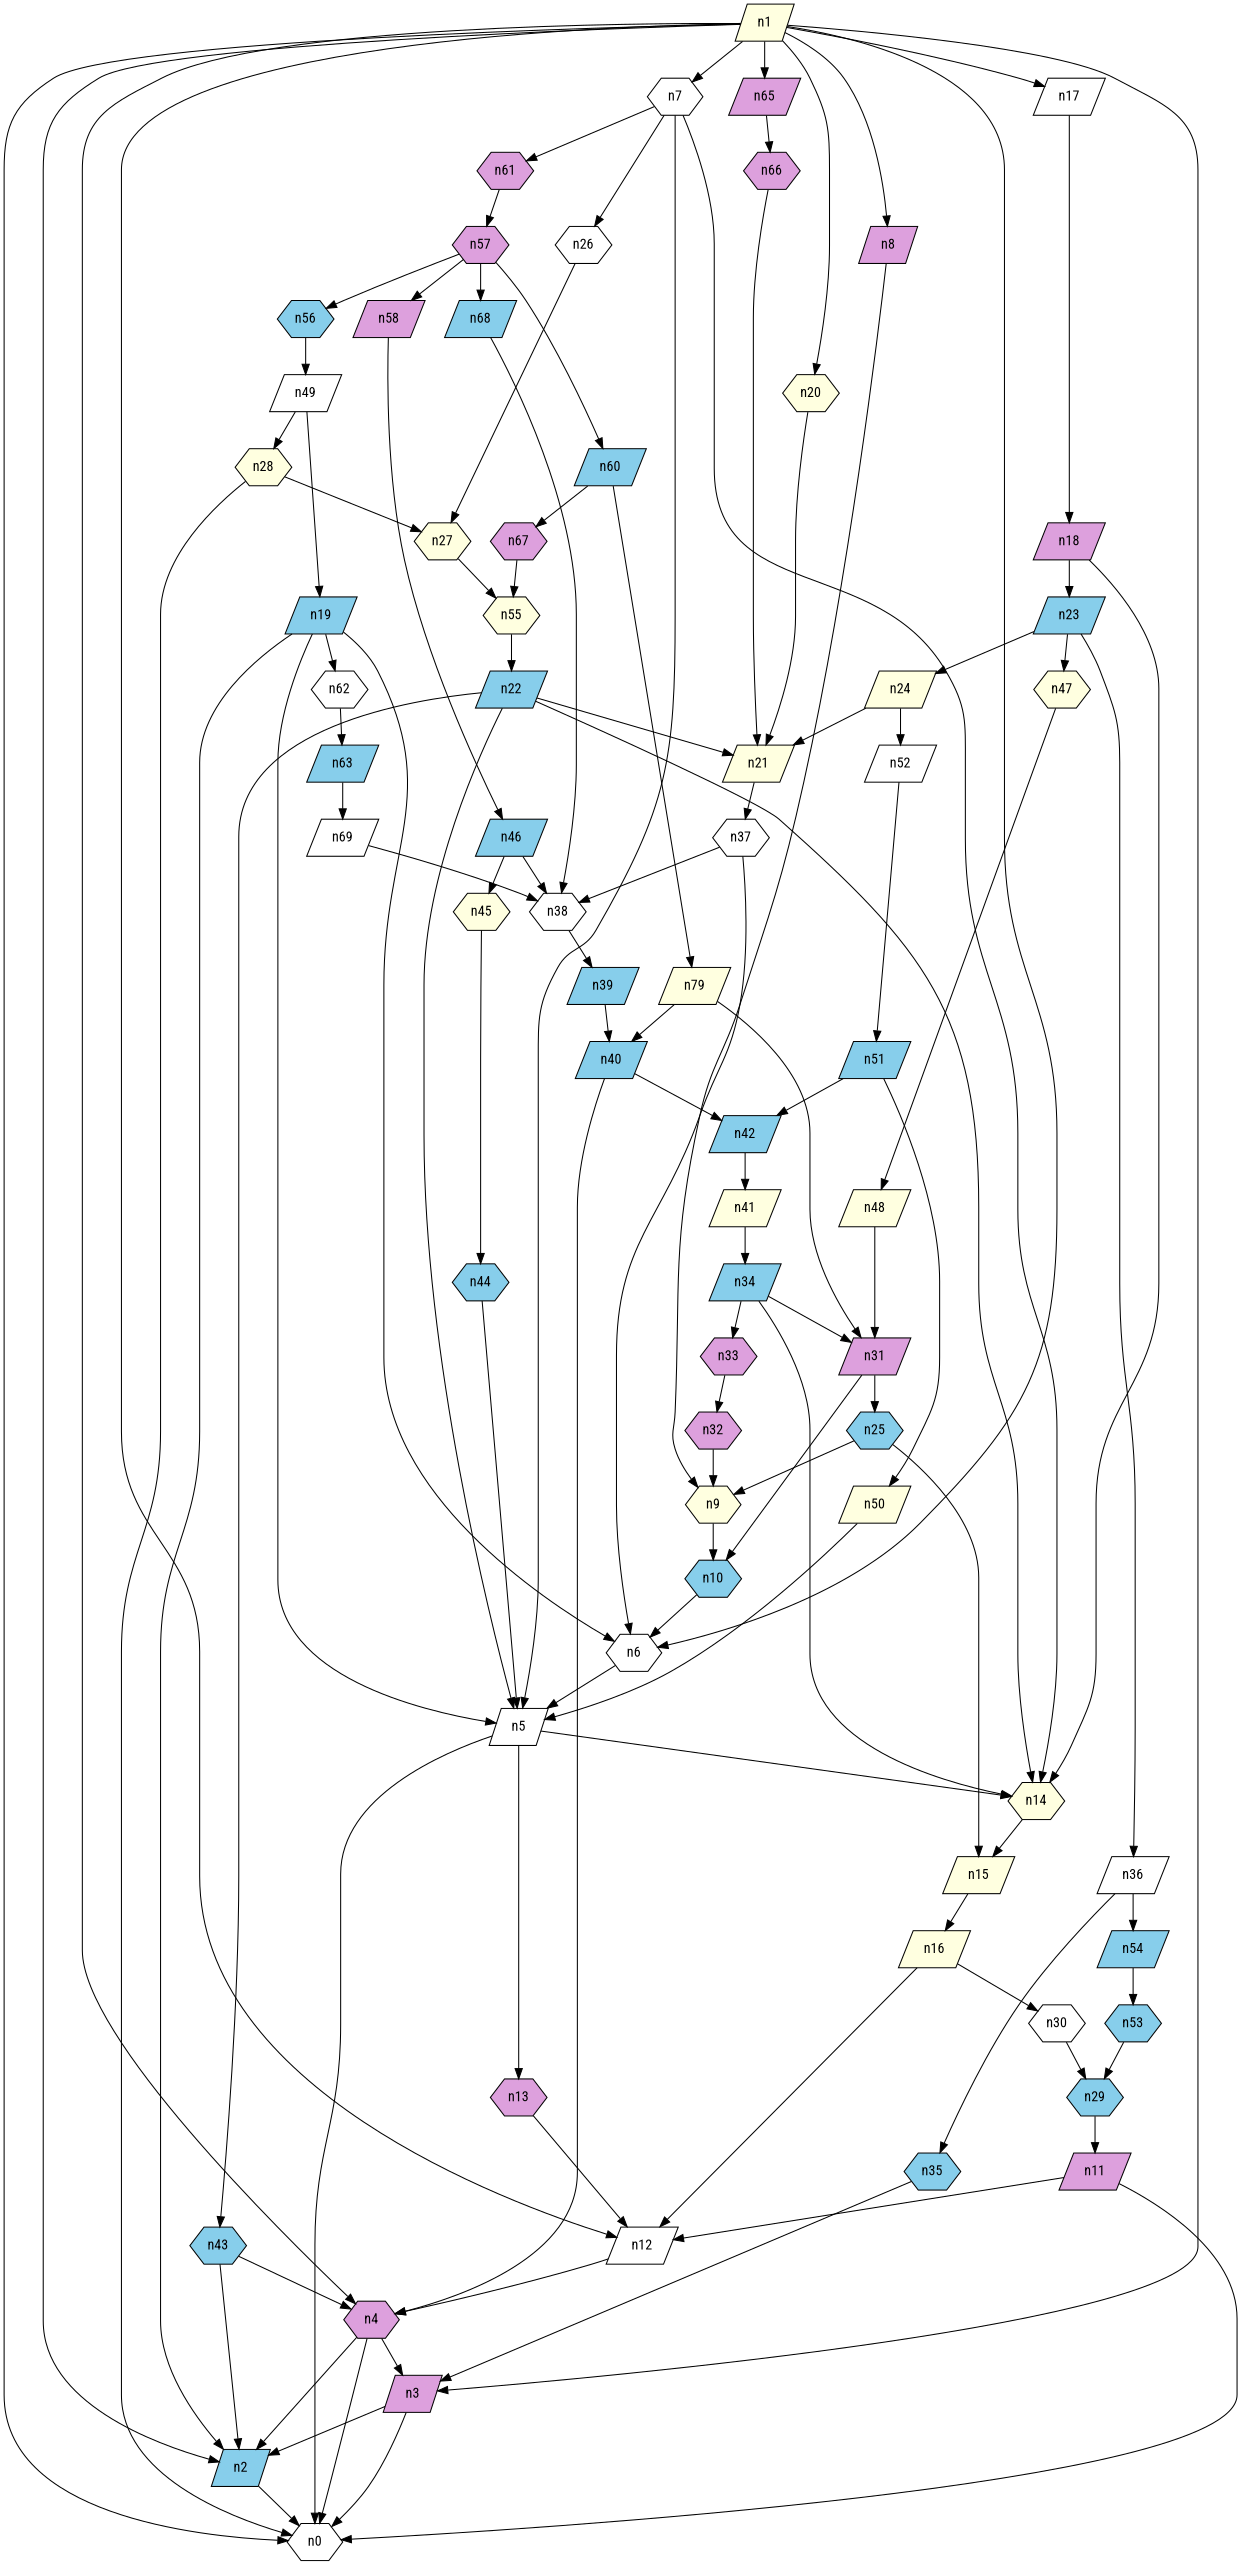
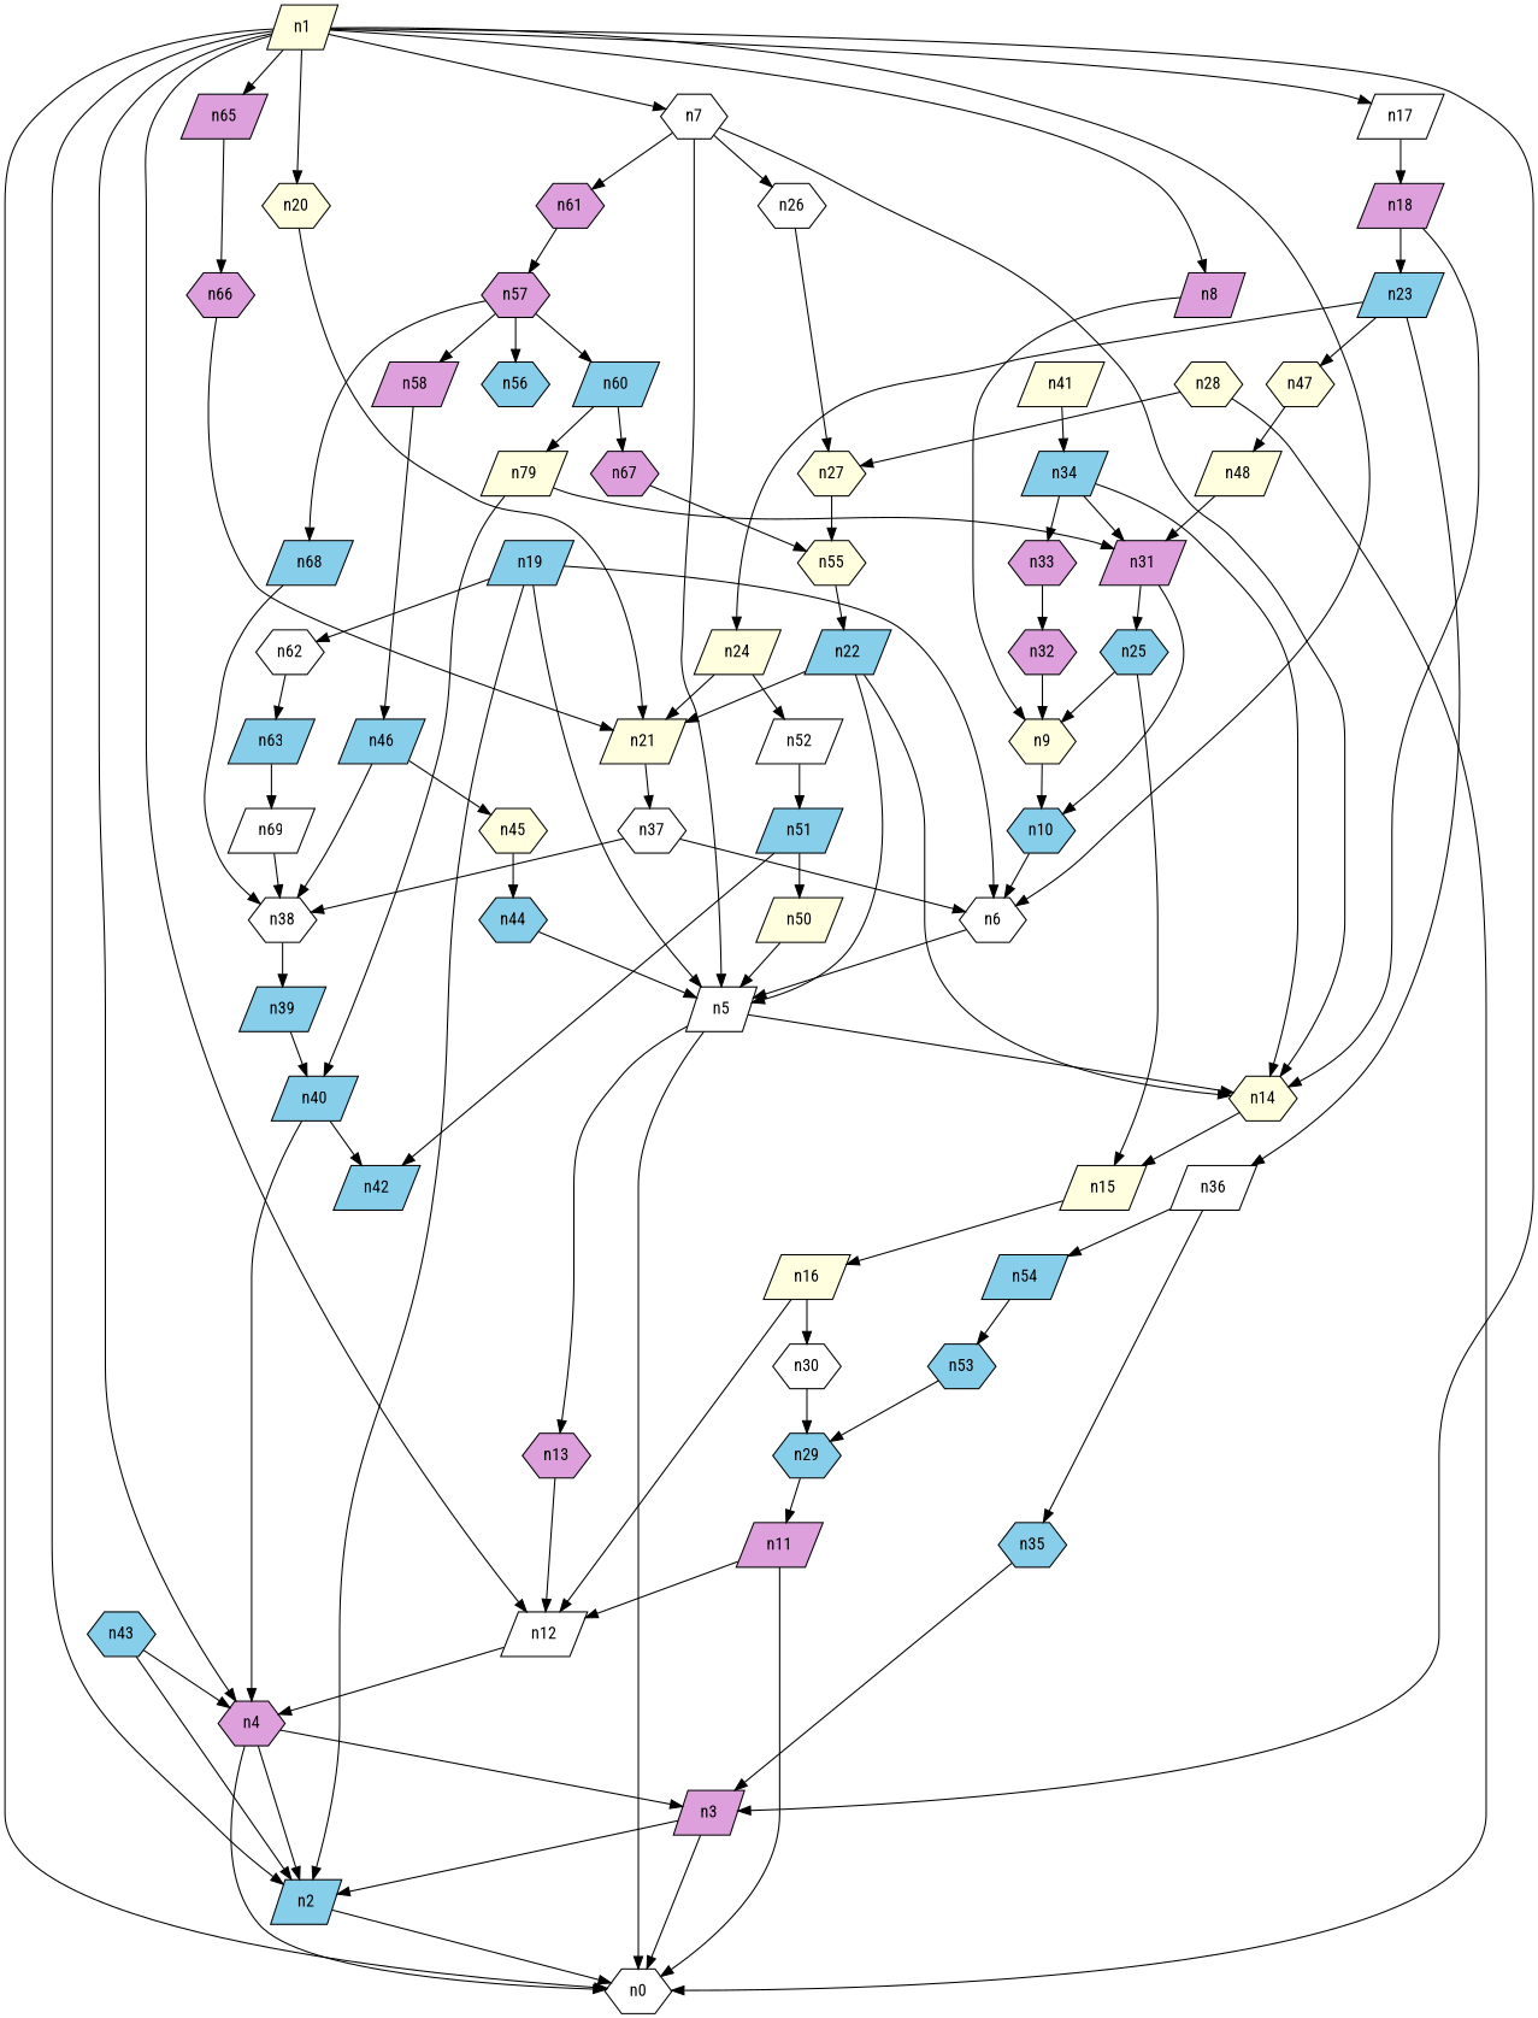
  digraph {
    fontname="Roboto Condensed"
    node [fillcolor=skyblue fontname="Roboto Condensed" shape=parallelogram style=filled]
    edge [fontname="Roboto Condensed"]
    n1 [fillcolor=lightyellow]
    n0 [fillcolor=white shape=hexagon]
    n2
    n3 [fillcolor=plum]
    n4 [fillcolor=plum shape=hexagon]
    n6 [fillcolor=white shape=hexagon]
    n7 [fillcolor=white shape=hexagon]
    n8 [fillcolor=plum]
    n12 [fillcolor=white]
    n17 [fillcolor=white]
    n20 [fillcolor=lightyellow shape=hexagon]
    n65 [fillcolor=plum]
    n5 [fillcolor=white]
    n14 [fillcolor=lightyellow shape=hexagon]
    n26 [fillcolor=white shape=hexagon]
    n61 [fillcolor=plum shape=hexagon]
    n9 [fillcolor=lightyellow shape=hexagon]
    n18 [fillcolor=plum]
    n21 [fillcolor=lightyellow]
    n66 [fillcolor=plum shape=hexagon]
    n13 [fillcolor=plum shape=hexagon]
    n15 [fillcolor=lightyellow]
    n27 [fillcolor=lightyellow shape=hexagon]
    n57 [fillcolor=plum shape=hexagon]
    n10 [shape=hexagon]
    n23
    n37 [fillcolor=white shape=hexagon]
    n16 [fillcolor=lightyellow]
    n55 [fillcolor=lightyellow shape=hexagon]
    n56 [shape=hexagon]
    n58 [fillcolor=plum]
    n60
    n68
    n11 [fillcolor=plum]
    n30 [fillcolor=white shape=hexagon]
    n29 [shape=hexagon]
    n24 [fillcolor=lightyellow]
    n36 [fillcolor=white]
    n47 [fillcolor=lightyellow shape=hexagon]
    n52 [fillcolor=white]
    n35 [shape=hexagon]
    n54
    n48 [fillcolor=lightyellow]
    n19
    n62 [fillcolor=white shape=hexagon]
    n63
    n64 [fillcolor=white label=n69]
    n38 [fillcolor=white shape=hexagon]
    n39
    n22
    n43 [shape=hexagon]
    n51
    n53 [shape=hexagon]
    n31 [fillcolor=plum]
    n42
    n50 [fillcolor=lightyellow]
    n25 [shape=hexagon]
    n28 [fillcolor=lightyellow shape=hexagon]
    n32 [fillcolor=plum shape=hexagon]
    n33 [fillcolor=plum shape=hexagon]
    n34
    n40
    n41 [fillcolor=lightyellow]
    n44 [shape=hexagon]
    n45 [fillcolor=lightyellow shape=hexagon]
    n46
-   n49 [fillcolor=white]
    n59 [fillcolor=lightyellow label=n79]
    n67 [fillcolor=plum shape=hexagon]
    n1 -> n0
    n1 -> n2
    n1 -> n3
    n1 -> n4
    n1 -> n6
    n1 -> n7
    n1 -> n8
    n1 -> n12
    n1 -> n17
    n1 -> n20
    n1 -> n65
    n2 -> n0
    n3 -> n0
    n3 -> n2
    n4 -> n0
    n4 -> n2
    n4 -> n3
    n6 -> n5
    n7 -> n5
    n7 -> n14
    n7 -> n26
    n7 -> n61
    n8 -> n9
    n12 -> n4
    n17 -> n18
    n20 -> n21
    n65 -> n66
    n5 -> n0
    n5 -> n14
    n5 -> n13
    n14 -> n15
    n26 -> n27
    n61 -> n57
    n9 -> n10
    n18 -> n14
    n18 -> n23
    n21 -> n37
    n66 -> n21
    n13 -> n12
    n15 -> n16
    n27 -> n55
    n57 -> n56
    n57 -> n58
    n57 -> n60
    n57 -> n68
    n10 -> n6
    n23 -> n24
    n23 -> n36
    n23 -> n47
    n37 -> n6
    n37 -> n38
    n16 -> n12
    n16 -> n30
    n55 -> n22
-   n56 -> n49
    n58 -> n46
    n60 -> n59
    n60 -> n67
    n68 -> n38
    n11 -> n0
    n11 -> n12
    n30 -> n29
    n29 -> n11
    n24 -> n21
    n24 -> n52
    n36 -> n35
    n36 -> n54
    n47 -> n48
    n52 -> n51
    n35 -> n3
    n54 -> n53
    n48 -> n31
    n19 -> n2
    n19 -> n6
    n19 -> n5
    n19 -> n62
    n62 -> n63
    n63 -> n64
    n64 -> n38
    n38 -> n39
    n39 -> n40
    n22 -> n5
    n22 -> n14
    n22 -> n21
-   n22 -> n43
    n43 -> n2
    n43 -> n4
    n51 -> n42
    n51 -> n50
    n53 -> n29
    n31 -> n10
    n31 -> n25
-   n42 -> n41
    n50 -> n5
    n25 -> n9
    n25 -> n15
    n28 -> n0
    n28 -> n27
    n32 -> n9
    n33 -> n32
    n34 -> n14
    n34 -> n31
    n34 -> n33
    n40 -> n4
    n40 -> n42
    n41 -> n34
    n44 -> n5
    n45 -> n44
    n46 -> n38
    n46 -> n45
-   n49 -> n19
-   n49 -> n28
    n59 -> n31
    n59 -> n40
    n67 -> n55
  }
